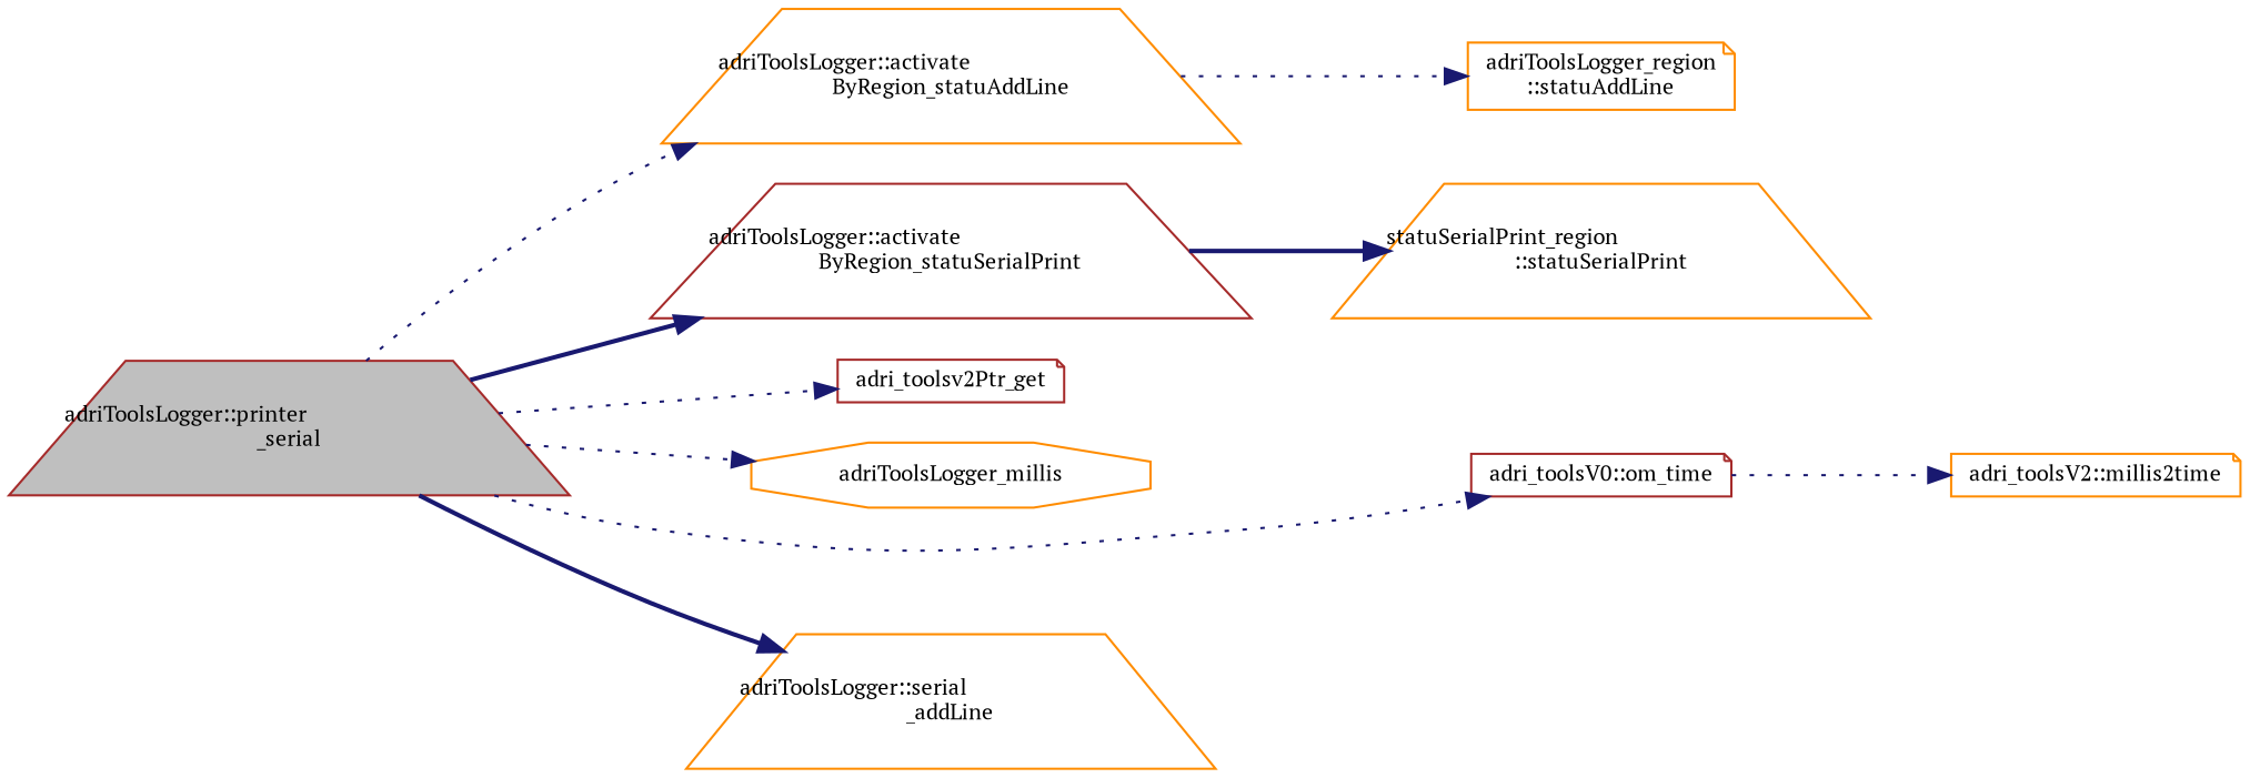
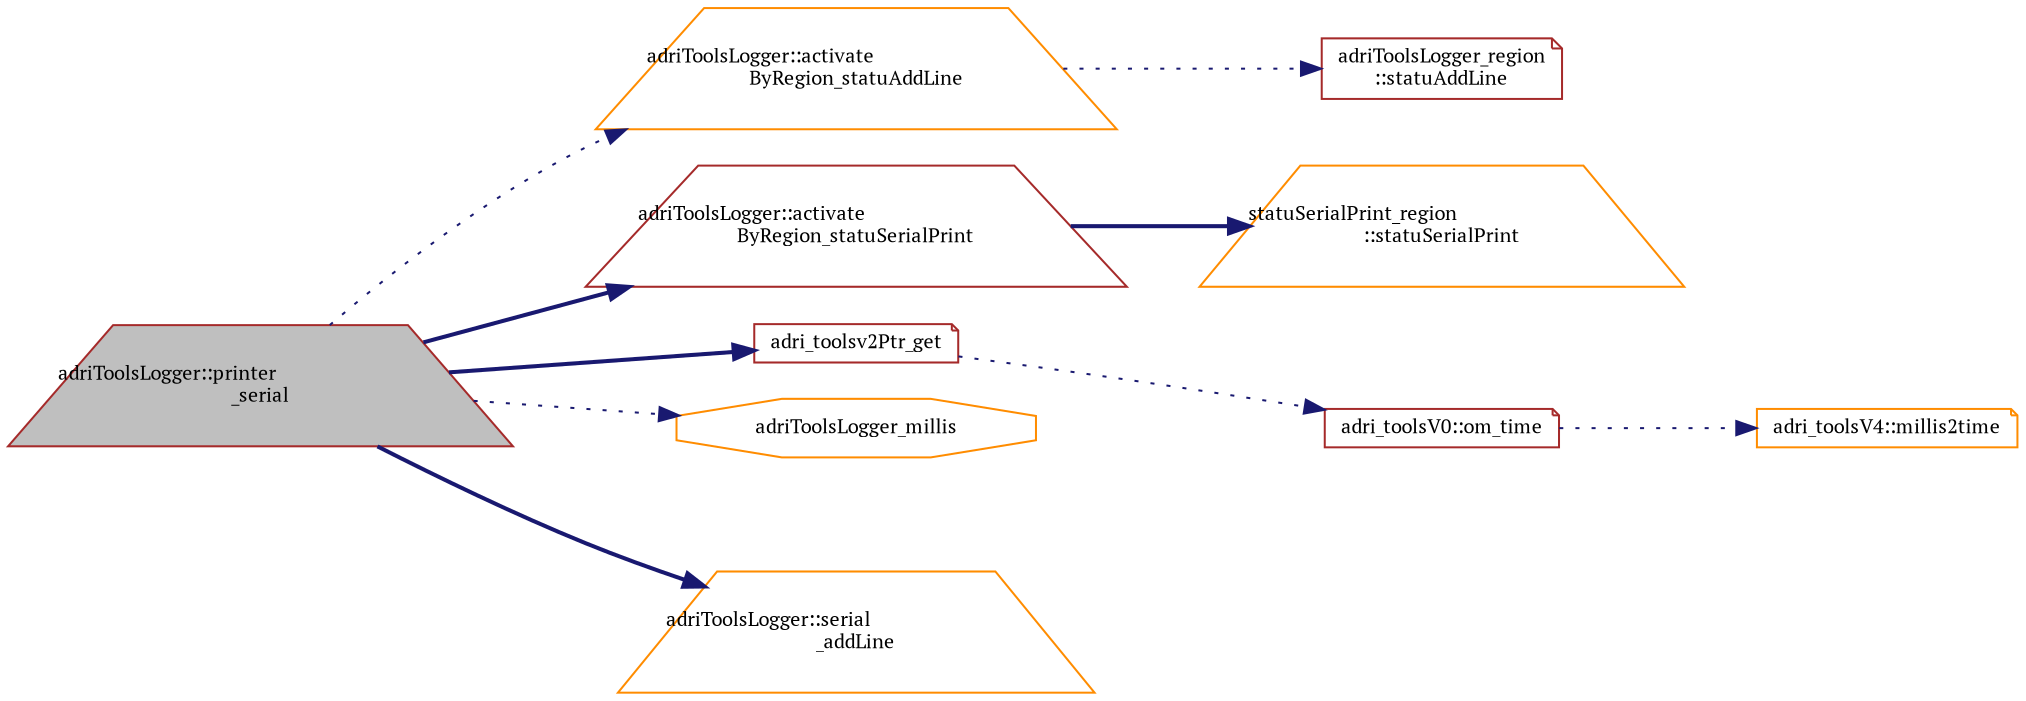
  digraph {
    fontname="PT Serif"
    rankdir=LR
    node [color=brown fillcolor=white fontname="PT Serif" fontsize=10 shape=trapezium style=filled]
    edge [color=midnightblue fontname="PT Serif" fontsize=10 labelfontname=Helvetica labelfontsize=10 style=dotted]
    n1 [fillcolor=grey75 fontcolor=black height=0.2 label="adriToolsLogger::printer\l_serial" width=0.4]
    n2 [color=darkorange height=0.2 label="adriToolsLogger::activate\lByRegion_statuAddLine" width=0.4]
    n3 [height=0.2 label="adriToolsLogger::activate\lByRegion_statuSerialPrint" width=0.4]
    n4 [height=0.2 label=adri_toolsv2Ptr_get shape=note width=0.4]
    n5 [color=darkorange height=0.2 label=adriToolsLogger_millis shape=octagon width=0.4]
    n6 [height=0.2 label="adri_toolsV0::om_time" shape=note width=0.4]
    n7 [color=darkorange height=0.2 label="adriToolsLogger::serial\l_addLine" width=0.4]
-   n8 [color=darkorange height=0.2 label="adriToolsLogger_region\l::statuAddLine" shape=note width=0.4]
+   n8 [height=0.2 label="adriToolsLogger_region\l::statuAddLine" shape=note width=0.4]
    n9 [color=darkorange height=0.2 label="statuSerialPrint_region\l::statuSerialPrint" width=0.4]
-   n10 [color=darkorange height=0.2 label="adri_toolsV2::millis2time" shape=note width=0.4]
+   n10 [color=darkorange height=0.2 label="adri_toolsV4::millis2time" shape=note width=0.4]
    n1 -> n2
    n1 -> n3 [style=bold]
-   n1 -> n4
+   n1 -> n4 [style=bold]
    n1 -> n5
-   n1 -> n6
+   n4 -> n6
    n1 -> n7 [style=bold]
    n2 -> n8
    n3 -> n9 [style=bold]
    n6 -> n10
  }
